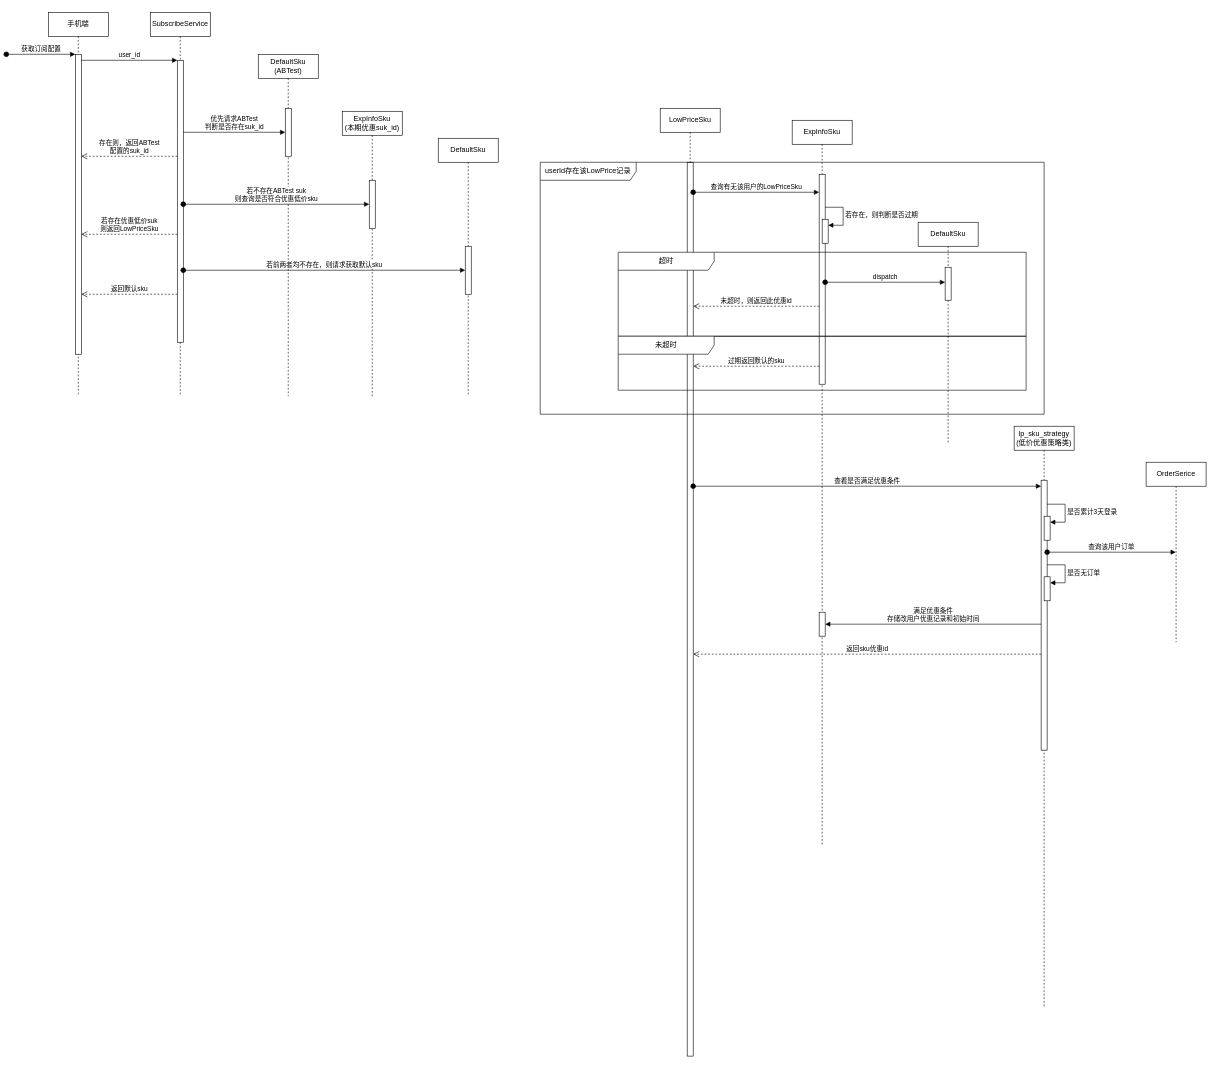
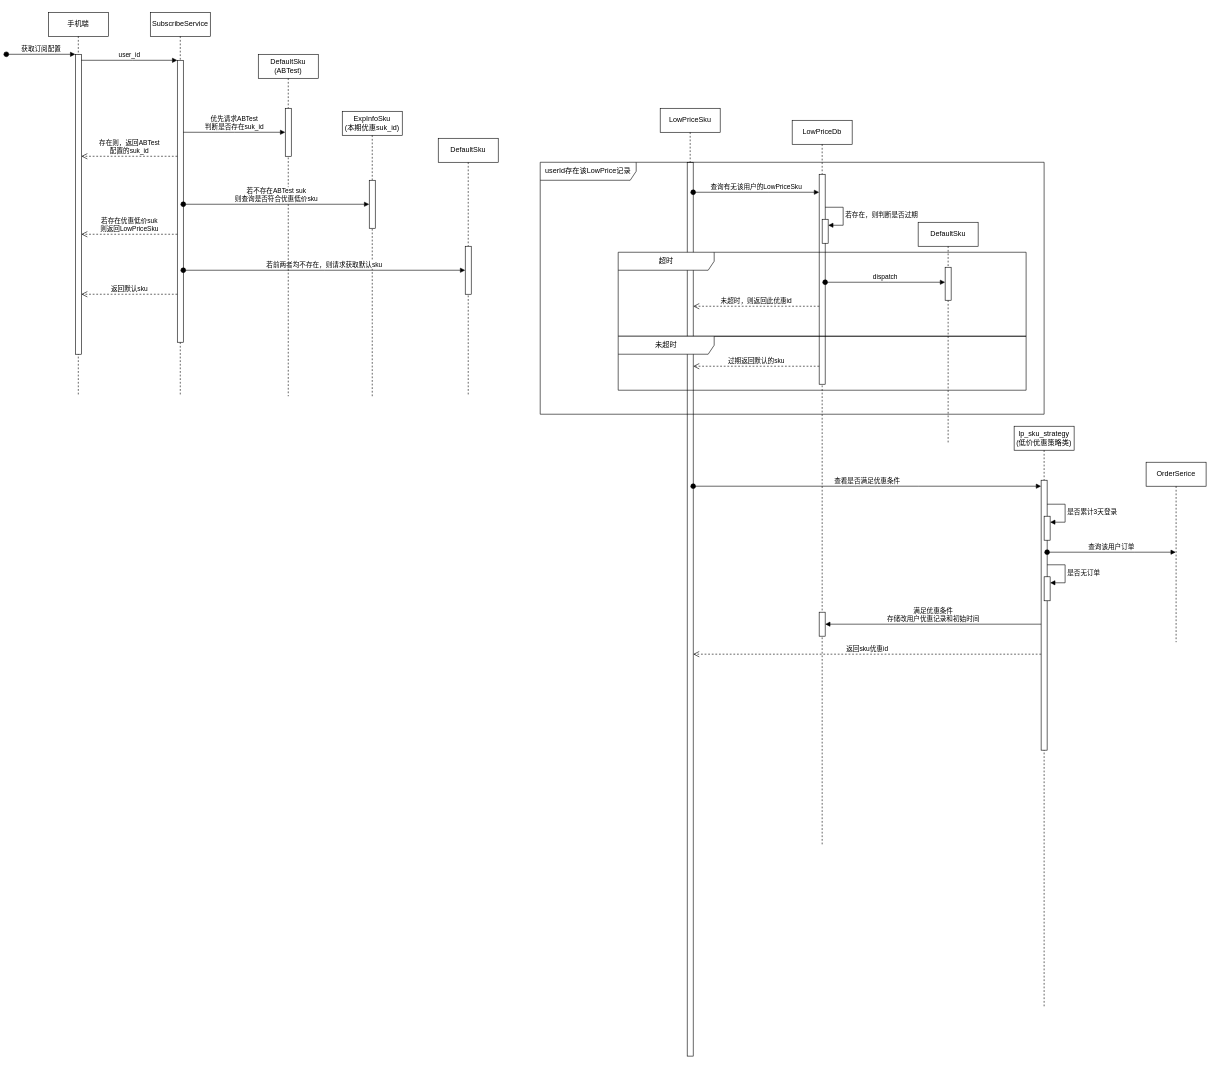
  <mxCell id="0" />
  <mxCell id="1" parent="0" />
  <mxCell id="2" value="手机端" style="shape=umlLifeline;perimeter=lifelinePerimeter;whiteSpace=wrap;html=1;container=0;dropTarget=0;collapsible=0;recursiveResize=0;outlineConnect=0;portConstraint=eastwest;newEdgeStyle={&quot;edgeStyle&quot;:&quot;elbowEdgeStyle&quot;,&quot;elbow&quot;:&quot;vertical&quot;,&quot;curved&quot;:0,&quot;rounded&quot;:0};" parent="1" vertex="1"><mxGeometry x="20" y="20" width="100" height="640" as="geometry" /></mxCell>
  <mxCell id="3" value="" style="html=1;points=[];perimeter=orthogonalPerimeter;outlineConnect=0;targetShapes=umlLifeline;portConstraint=eastwest;newEdgeStyle={&quot;edgeStyle&quot;:&quot;elbowEdgeStyle&quot;,&quot;elbow&quot;:&quot;vertical&quot;,&quot;curved&quot;:0,&quot;rounded&quot;:0};" parent="2" vertex="1"><mxGeometry x="45" y="70" width="10" height="500" as="geometry" /></mxCell>
  <mxCell id="4" value="获取订阅配置" style="html=1;verticalAlign=bottom;startArrow=oval;endArrow=block;startSize=8;edgeStyle=elbowEdgeStyle;elbow=vertical;curved=0;rounded=0;" parent="2" target="3" edge="1"><mxGeometry relative="1" as="geometry"><mxPoint x="-70" y="70" as="sourcePoint" /></mxGeometry></mxCell>
  <mxCell id="5" value="SubscribeService" style="shape=umlLifeline;perimeter=lifelinePerimeter;whiteSpace=wrap;html=1;container=0;dropTarget=0;collapsible=0;recursiveResize=0;outlineConnect=0;portConstraint=eastwest;newEdgeStyle={&quot;edgeStyle&quot;:&quot;elbowEdgeStyle&quot;,&quot;elbow&quot;:&quot;vertical&quot;,&quot;curved&quot;:0,&quot;rounded&quot;:0};" parent="1" vertex="1"><mxGeometry x="190" y="20" width="100" height="640" as="geometry" /></mxCell>
  <mxCell id="6" value="" style="html=1;points=[];perimeter=orthogonalPerimeter;outlineConnect=0;targetShapes=umlLifeline;portConstraint=eastwest;newEdgeStyle={&quot;edgeStyle&quot;:&quot;elbowEdgeStyle&quot;,&quot;elbow&quot;:&quot;vertical&quot;,&quot;curved&quot;:0,&quot;rounded&quot;:0};" parent="5" vertex="1"><mxGeometry x="45" y="80" width="10" height="470" as="geometry" /></mxCell>
  <mxCell id="7" value="user_id" style="html=1;verticalAlign=bottom;endArrow=block;edgeStyle=elbowEdgeStyle;elbow=vertical;curved=0;rounded=0;" parent="1" source="3" target="6" edge="1"><mxGeometry relative="1" as="geometry"><mxPoint x="175" y="110" as="sourcePoint" /><Array as="points"><mxPoint x="160" y="100" /></Array></mxGeometry></mxCell>
  <mxCell id="8" value="存在则，返回ABTest&lt;br&gt;配置的suk_id" style="html=1;verticalAlign=bottom;endArrow=open;dashed=1;endSize=8;edgeStyle=elbowEdgeStyle;elbow=vertical;curved=0;rounded=0;" parent="1" source="6" target="3" edge="1"><mxGeometry relative="1" as="geometry"><mxPoint x="175" y="185" as="targetPoint" /><Array as="points"><mxPoint x="170" y="260" /></Array></mxGeometry></mxCell>
  <mxCell id="9" value="DefaultSku&lt;br&gt;(ABTest)" style="shape=umlLifeline;perimeter=lifelinePerimeter;whiteSpace=wrap;html=1;container=1;dropTarget=0;collapsible=0;recursiveResize=0;outlineConnect=0;portConstraint=eastwest;newEdgeStyle={&quot;edgeStyle&quot;:&quot;elbowEdgeStyle&quot;,&quot;elbow&quot;:&quot;vertical&quot;,&quot;curved&quot;:0,&quot;rounded&quot;:0};" vertex="1" parent="1"><mxGeometry x="370" y="90" width="100" height="570" as="geometry" /></mxCell>
  <mxCell id="10" value="" style="html=1;points=[];perimeter=orthogonalPerimeter;outlineConnect=0;targetShapes=umlLifeline;portConstraint=eastwest;newEdgeStyle={&quot;edgeStyle&quot;:&quot;elbowEdgeStyle&quot;,&quot;elbow&quot;:&quot;vertical&quot;,&quot;curved&quot;:0,&quot;rounded&quot;:0};" vertex="1" parent="9"><mxGeometry x="45" y="90" width="10" height="80" as="geometry" /></mxCell>
  <mxCell id="11" value="优先请求ABTest&lt;br&gt;判断是否存在suk_id" style="html=1;verticalAlign=bottom;endArrow=block;edgeStyle=elbowEdgeStyle;elbow=vertical;curved=0;rounded=0;" edge="1" target="10" parent="1" source="6"><mxGeometry relative="1" as="geometry"><mxPoint x="345" y="180" as="sourcePoint" /></mxGeometry></mxCell>
  <mxCell id="12" value="ExpInfoSku&lt;br&gt;(本期优惠suk_id)" style="shape=umlLifeline;perimeter=lifelinePerimeter;whiteSpace=wrap;html=1;container=1;dropTarget=0;collapsible=0;recursiveResize=0;outlineConnect=0;portConstraint=eastwest;newEdgeStyle={&quot;edgeStyle&quot;:&quot;elbowEdgeStyle&quot;,&quot;elbow&quot;:&quot;vertical&quot;,&quot;curved&quot;:0,&quot;rounded&quot;:0};" vertex="1" parent="1"><mxGeometry x="510" y="185" width="100" height="475" as="geometry" /></mxCell>
  <mxCell id="13" value="" style="html=1;points=[];perimeter=orthogonalPerimeter;outlineConnect=0;targetShapes=umlLifeline;portConstraint=eastwest;newEdgeStyle={&quot;edgeStyle&quot;:&quot;elbowEdgeStyle&quot;,&quot;elbow&quot;:&quot;vertical&quot;,&quot;curved&quot;:0,&quot;rounded&quot;:0};" vertex="1" parent="12"><mxGeometry x="45" y="115" width="10" height="80" as="geometry" /></mxCell>
  <mxCell id="14" value="若不存在ABTest suk&lt;br&gt;则查询是否符合优惠低价sku" style="html=1;verticalAlign=bottom;startArrow=oval;endArrow=block;startSize=8;edgeStyle=elbowEdgeStyle;elbow=vertical;curved=0;rounded=0;" edge="1" target="13" parent="1" source="6"><mxGeometry relative="1" as="geometry"><mxPoint x="495" y="300" as="sourcePoint" /></mxGeometry></mxCell>
  <mxCell id="15" value="若存在优惠低价suk&lt;br&gt;则返回LowPriceSku" style="html=1;verticalAlign=bottom;endArrow=open;dashed=1;endSize=8;edgeStyle=elbowEdgeStyle;elbow=vertical;curved=0;rounded=0;" edge="1" parent="1" source="6" target="3"><mxGeometry relative="1" as="geometry"><mxPoint x="190" y="380" as="sourcePoint" /><mxPoint x="110" y="380" as="targetPoint" /><Array as="points"><mxPoint x="180" y="390" /></Array></mxGeometry></mxCell>
  <mxCell id="16" value="DefaultSku" style="shape=umlLifeline;perimeter=lifelinePerimeter;whiteSpace=wrap;html=1;container=1;dropTarget=0;collapsible=0;recursiveResize=0;outlineConnect=0;portConstraint=eastwest;newEdgeStyle={&quot;edgeStyle&quot;:&quot;elbowEdgeStyle&quot;,&quot;elbow&quot;:&quot;vertical&quot;,&quot;curved&quot;:0,&quot;rounded&quot;:0};" vertex="1" parent="1"><mxGeometry x="670" y="230" width="100" height="430" as="geometry" /></mxCell>
  <mxCell id="17" value="" style="html=1;points=[];perimeter=orthogonalPerimeter;outlineConnect=0;targetShapes=umlLifeline;portConstraint=eastwest;newEdgeStyle={&quot;edgeStyle&quot;:&quot;elbowEdgeStyle&quot;,&quot;elbow&quot;:&quot;vertical&quot;,&quot;curved&quot;:0,&quot;rounded&quot;:0};" vertex="1" parent="16"><mxGeometry x="45" y="180" width="10" height="80" as="geometry" /></mxCell>
  <mxCell id="18" value="若前两者均不存在，则请求获取默认sku" style="html=1;verticalAlign=bottom;startArrow=oval;endArrow=block;startSize=8;edgeStyle=elbowEdgeStyle;elbow=vertical;curved=0;rounded=0;" edge="1" target="17" parent="1" source="6"><mxGeometry relative="1" as="geometry"><mxPoint x="655" y="410" as="sourcePoint" /></mxGeometry></mxCell>
  <mxCell id="19" value="返回默认sku" style="html=1;verticalAlign=bottom;endArrow=open;dashed=1;endSize=8;edgeStyle=elbowEdgeStyle;elbow=vertical;curved=0;rounded=0;" edge="1" parent="1" source="6" target="3"><mxGeometry relative="1" as="geometry"><mxPoint x="230" y="500" as="sourcePoint" /><mxPoint x="150" y="500" as="targetPoint" /><Array as="points"><mxPoint x="180" y="490" /><mxPoint x="190" y="480" /></Array></mxGeometry></mxCell>
  <mxCell id="20" value="LowPriceSku" style="shape=umlLifeline;perimeter=lifelinePerimeter;whiteSpace=wrap;html=1;container=1;dropTarget=0;collapsible=0;recursiveResize=0;outlineConnect=0;portConstraint=eastwest;newEdgeStyle={&quot;edgeStyle&quot;:&quot;elbowEdgeStyle&quot;,&quot;elbow&quot;:&quot;vertical&quot;,&quot;curved&quot;:0,&quot;rounded&quot;:0};" vertex="1" parent="1"><mxGeometry x="1040" y="180" width="100" height="1580" as="geometry" /></mxCell>
  <mxCell id="21" value="" style="html=1;points=[];perimeter=orthogonalPerimeter;outlineConnect=0;targetShapes=umlLifeline;portConstraint=eastwest;newEdgeStyle={&quot;edgeStyle&quot;:&quot;elbowEdgeStyle&quot;,&quot;elbow&quot;:&quot;vertical&quot;,&quot;curved&quot;:0,&quot;rounded&quot;:0};" vertex="1" parent="20"><mxGeometry x="45" y="90" width="10" height="1490" as="geometry" /></mxCell>
- <mxCell id="22" value="ExpInfoSku" style="shape=umlLifeline;perimeter=lifelinePerimeter;whiteSpace=wrap;html=1;container=1;dropTarget=0;collapsible=0;recursiveResize=0;outlineConnect=0;portConstraint=eastwest;newEdgeStyle={&quot;edgeStyle&quot;:&quot;elbowEdgeStyle&quot;,&quot;elbow&quot;:&quot;vertical&quot;,&quot;curved&quot;:0,&quot;rounded&quot;:0};" vertex="1" parent="1"><mxGeometry x="1260" y="200" width="100" height="1210" as="geometry" /></mxCell>
+ <mxCell id="22" value="LowPriceDb" style="shape=umlLifeline;perimeter=lifelinePerimeter;whiteSpace=wrap;html=1;container=1;dropTarget=0;collapsible=0;recursiveResize=0;outlineConnect=0;portConstraint=eastwest;newEdgeStyle={&quot;edgeStyle&quot;:&quot;elbowEdgeStyle&quot;,&quot;elbow&quot;:&quot;vertical&quot;,&quot;curved&quot;:0,&quot;rounded&quot;:0};" vertex="1" parent="1"><mxGeometry x="1260" y="200" width="100" height="1210" as="geometry" /></mxCell>
  <mxCell id="23" value="" style="html=1;points=[];perimeter=orthogonalPerimeter;outlineConnect=0;targetShapes=umlLifeline;portConstraint=eastwest;newEdgeStyle={&quot;edgeStyle&quot;:&quot;elbowEdgeStyle&quot;,&quot;elbow&quot;:&quot;vertical&quot;,&quot;curved&quot;:0,&quot;rounded&quot;:0};" vertex="1" parent="22"><mxGeometry x="45" y="90" width="10" height="350" as="geometry" /></mxCell>
  <mxCell id="24" value="" style="html=1;points=[];perimeter=orthogonalPerimeter;outlineConnect=0;targetShapes=umlLifeline;portConstraint=eastwest;newEdgeStyle={&quot;edgeStyle&quot;:&quot;elbowEdgeStyle&quot;,&quot;elbow&quot;:&quot;vertical&quot;,&quot;curved&quot;:0,&quot;rounded&quot;:0};" vertex="1" parent="22"><mxGeometry x="50" y="165" width="10" height="40" as="geometry" /></mxCell>
  <mxCell id="25" value="若存在，则判断是否过期" style="html=1;align=left;spacingLeft=2;endArrow=block;rounded=0;edgeStyle=orthogonalEdgeStyle;curved=0;rounded=0;" edge="1" target="24" parent="22"><mxGeometry relative="1" as="geometry"><mxPoint x="55" y="145" as="sourcePoint" /><Array as="points"><mxPoint x="85" y="175" /></Array></mxGeometry></mxCell>
  <mxCell id="26" value="" style="html=1;points=[];perimeter=orthogonalPerimeter;outlineConnect=0;targetShapes=umlLifeline;portConstraint=eastwest;newEdgeStyle={&quot;edgeStyle&quot;:&quot;elbowEdgeStyle&quot;,&quot;elbow&quot;:&quot;vertical&quot;,&quot;curved&quot;:0,&quot;rounded&quot;:0};" vertex="1" parent="22"><mxGeometry x="45" y="820" width="10" height="40" as="geometry" /></mxCell>
  <mxCell id="27" value="查询有无该用户的LowPriceSku" style="html=1;verticalAlign=bottom;startArrow=oval;endArrow=block;startSize=8;edgeStyle=elbowEdgeStyle;elbow=vertical;curved=0;rounded=0;" edge="1" target="23" parent="1" source="21"><mxGeometry relative="1" as="geometry"><mxPoint x="1245" y="290" as="sourcePoint" /><Array as="points"><mxPoint x="1220" y="320" /></Array></mxGeometry></mxCell>
  <mxCell id="28" value="DefaultSku" style="shape=umlLifeline;perimeter=lifelinePerimeter;whiteSpace=wrap;html=1;container=1;dropTarget=0;collapsible=0;recursiveResize=0;outlineConnect=0;portConstraint=eastwest;newEdgeStyle={&quot;edgeStyle&quot;:&quot;elbowEdgeStyle&quot;,&quot;elbow&quot;:&quot;vertical&quot;,&quot;curved&quot;:0,&quot;rounded&quot;:0};" vertex="1" parent="1"><mxGeometry x="1470" y="370" width="100" height="370" as="geometry" /></mxCell>
  <mxCell id="29" value="" style="html=1;points=[];perimeter=orthogonalPerimeter;outlineConnect=0;targetShapes=umlLifeline;portConstraint=eastwest;newEdgeStyle={&quot;edgeStyle&quot;:&quot;elbowEdgeStyle&quot;,&quot;elbow&quot;:&quot;vertical&quot;,&quot;curved&quot;:0,&quot;rounded&quot;:0};" vertex="1" parent="28"><mxGeometry x="45" y="75" width="10" height="55" as="geometry" /></mxCell>
  <mxCell id="30" value="dispatch" style="html=1;verticalAlign=bottom;startArrow=oval;endArrow=block;startSize=8;edgeStyle=elbowEdgeStyle;elbow=vertical;curved=0;rounded=0;" edge="1" target="29" parent="1" source="23"><mxGeometry relative="1" as="geometry"><mxPoint x="1455" y="480" as="sourcePoint" /><Array as="points"><mxPoint x="1420" y="470" /></Array></mxGeometry></mxCell>
  <mxCell id="31" value="过期返回默认的sku" style="html=1;verticalAlign=bottom;endArrow=open;dashed=1;endSize=8;edgeStyle=elbowEdgeStyle;elbow=vertical;curved=0;rounded=0;" edge="1" parent="1" source="23" target="21"><mxGeometry relative="1" as="geometry"><mxPoint x="1280" y="530" as="sourcePoint" /><mxPoint x="1200" y="530" as="targetPoint" /><Array as="points"><mxPoint x="1240" y="610" /><mxPoint x="1210" y="490" /></Array></mxGeometry></mxCell>
  <mxCell id="32" value="超时" style="shape=umlFrame;whiteSpace=wrap;html=1;pointerEvents=0;recursiveResize=0;container=1;collapsible=0;width=160;" vertex="1" parent="1"><mxGeometry x="970" y="420" width="680" height="140" as="geometry" /></mxCell>
  <mxCell id="33" value="未超时" style="shape=umlFrame;whiteSpace=wrap;html=1;pointerEvents=0;recursiveResize=0;container=1;collapsible=0;width=160;" vertex="1" parent="32"><mxGeometry y="140" width="680" height="90" as="geometry" /></mxCell>
  <mxCell id="34" value="未超时，则返回此优惠id" style="html=1;verticalAlign=bottom;endArrow=open;dashed=1;endSize=8;edgeStyle=elbowEdgeStyle;elbow=vertical;curved=0;rounded=0;" edge="1" parent="1" source="23" target="21"><mxGeometry relative="1" as="geometry"><mxPoint x="1290" y="650" as="sourcePoint" /><mxPoint x="1210" y="650" as="targetPoint" /><Array as="points"><mxPoint x="1270" y="510" /></Array></mxGeometry></mxCell>
  <mxCell id="35" value="userId存在该LowPrice记录" style="shape=umlFrame;whiteSpace=wrap;html=1;pointerEvents=0;recursiveResize=0;container=1;collapsible=0;width=160;" vertex="1" parent="1"><mxGeometry x="840" y="270" width="840" height="420" as="geometry" /></mxCell>
  <mxCell id="36" value="lp_sku_strategy&lt;br&gt;(低价优惠策略类)" style="shape=umlLifeline;perimeter=lifelinePerimeter;whiteSpace=wrap;html=1;container=1;dropTarget=0;collapsible=0;recursiveResize=0;outlineConnect=0;portConstraint=eastwest;newEdgeStyle={&quot;edgeStyle&quot;:&quot;elbowEdgeStyle&quot;,&quot;elbow&quot;:&quot;vertical&quot;,&quot;curved&quot;:0,&quot;rounded&quot;:0};" vertex="1" parent="1"><mxGeometry x="1630" y="710" width="100" height="970" as="geometry" /></mxCell>
  <mxCell id="37" value="" style="html=1;points=[];perimeter=orthogonalPerimeter;outlineConnect=0;targetShapes=umlLifeline;portConstraint=eastwest;newEdgeStyle={&quot;edgeStyle&quot;:&quot;elbowEdgeStyle&quot;,&quot;elbow&quot;:&quot;vertical&quot;,&quot;curved&quot;:0,&quot;rounded&quot;:0};" vertex="1" parent="36"><mxGeometry x="45" y="90" width="10" height="450" as="geometry" /></mxCell>
  <mxCell id="38" value="" style="html=1;points=[];perimeter=orthogonalPerimeter;outlineConnect=0;targetShapes=umlLifeline;portConstraint=eastwest;newEdgeStyle={&quot;edgeStyle&quot;:&quot;elbowEdgeStyle&quot;,&quot;elbow&quot;:&quot;vertical&quot;,&quot;curved&quot;:0,&quot;rounded&quot;:0};" vertex="1" parent="36"><mxGeometry x="50" y="150" width="10" height="40" as="geometry" /></mxCell>
  <mxCell id="39" value="是否累计3天登录" style="html=1;align=left;spacingLeft=2;endArrow=block;rounded=0;edgeStyle=orthogonalEdgeStyle;curved=0;rounded=0;" edge="1" target="38" parent="36"><mxGeometry relative="1" as="geometry"><mxPoint x="55" y="130" as="sourcePoint" /><Array as="points"><mxPoint x="85" y="160" /></Array></mxGeometry></mxCell>
  <mxCell id="40" value="" style="html=1;points=[];perimeter=orthogonalPerimeter;outlineConnect=0;targetShapes=umlLifeline;portConstraint=eastwest;newEdgeStyle={&quot;edgeStyle&quot;:&quot;elbowEdgeStyle&quot;,&quot;elbow&quot;:&quot;vertical&quot;,&quot;curved&quot;:0,&quot;rounded&quot;:0};" vertex="1" parent="36"><mxGeometry x="50" y="251" width="10" height="40" as="geometry" /></mxCell>
  <mxCell id="41" value="是否无订单" style="html=1;align=left;spacingLeft=2;endArrow=block;rounded=0;edgeStyle=orthogonalEdgeStyle;curved=0;rounded=0;" edge="1" target="40" parent="36"><mxGeometry relative="1" as="geometry"><mxPoint x="55" y="231" as="sourcePoint" /><Array as="points"><mxPoint x="85" y="261" /></Array></mxGeometry></mxCell>
  <mxCell id="42" value="查看是否满足优惠条件" style="html=1;verticalAlign=bottom;startArrow=oval;endArrow=block;startSize=8;edgeStyle=elbowEdgeStyle;elbow=vertical;curved=0;rounded=0;" edge="1" target="37" parent="1" source="21"><mxGeometry relative="1" as="geometry"><mxPoint x="1615" y="800" as="sourcePoint" /><Array as="points"><mxPoint x="1470" y="810" /></Array></mxGeometry></mxCell>
  <mxCell id="43" value="OrderSerice" style="shape=umlLifeline;perimeter=lifelinePerimeter;whiteSpace=wrap;html=1;container=1;dropTarget=0;collapsible=0;recursiveResize=0;outlineConnect=0;portConstraint=eastwest;newEdgeStyle={&quot;edgeStyle&quot;:&quot;elbowEdgeStyle&quot;,&quot;elbow&quot;:&quot;vertical&quot;,&quot;curved&quot;:0,&quot;rounded&quot;:0};" vertex="1" parent="1"><mxGeometry x="1850" y="770" width="100" height="300" as="geometry" /></mxCell>
  <mxCell id="44" value="查询该用户订单" style="html=1;verticalAlign=bottom;startArrow=oval;startFill=1;endArrow=block;startSize=8;edgeStyle=elbowEdgeStyle;elbow=vertical;curved=0;rounded=0;" edge="1" parent="1" source="37" target="43"><mxGeometry width="60" relative="1" as="geometry"><mxPoint x="1770" y="920" as="sourcePoint" /><mxPoint x="1830" y="920" as="targetPoint" /><Array as="points"><mxPoint x="1830" y="920" /></Array></mxGeometry></mxCell>
  <mxCell id="45" value="满足优惠条件&lt;br&gt;存储改用户优惠记录和初始时间" style="html=1;verticalAlign=bottom;endArrow=block;edgeStyle=elbowEdgeStyle;elbow=vertical;curved=0;rounded=0;" edge="1" target="26" parent="1"><mxGeometry relative="1" as="geometry"><mxPoint x="1675" y="1040" as="sourcePoint" /><Array as="points"><mxPoint x="1520" y="1040" /></Array></mxGeometry></mxCell>
  <mxCell id="46" value="返回sku优惠id" style="html=1;verticalAlign=bottom;endArrow=open;dashed=1;endSize=8;edgeStyle=elbowEdgeStyle;elbow=vertical;curved=0;rounded=0;" edge="1" parent="1" source="37" target="21"><mxGeometry relative="1" as="geometry"><mxPoint x="1600" y="1140" as="sourcePoint" /><mxPoint x="1520" y="1140" as="targetPoint" /><Array as="points"><mxPoint x="1590" y="1090" /></Array></mxGeometry></mxCell>
